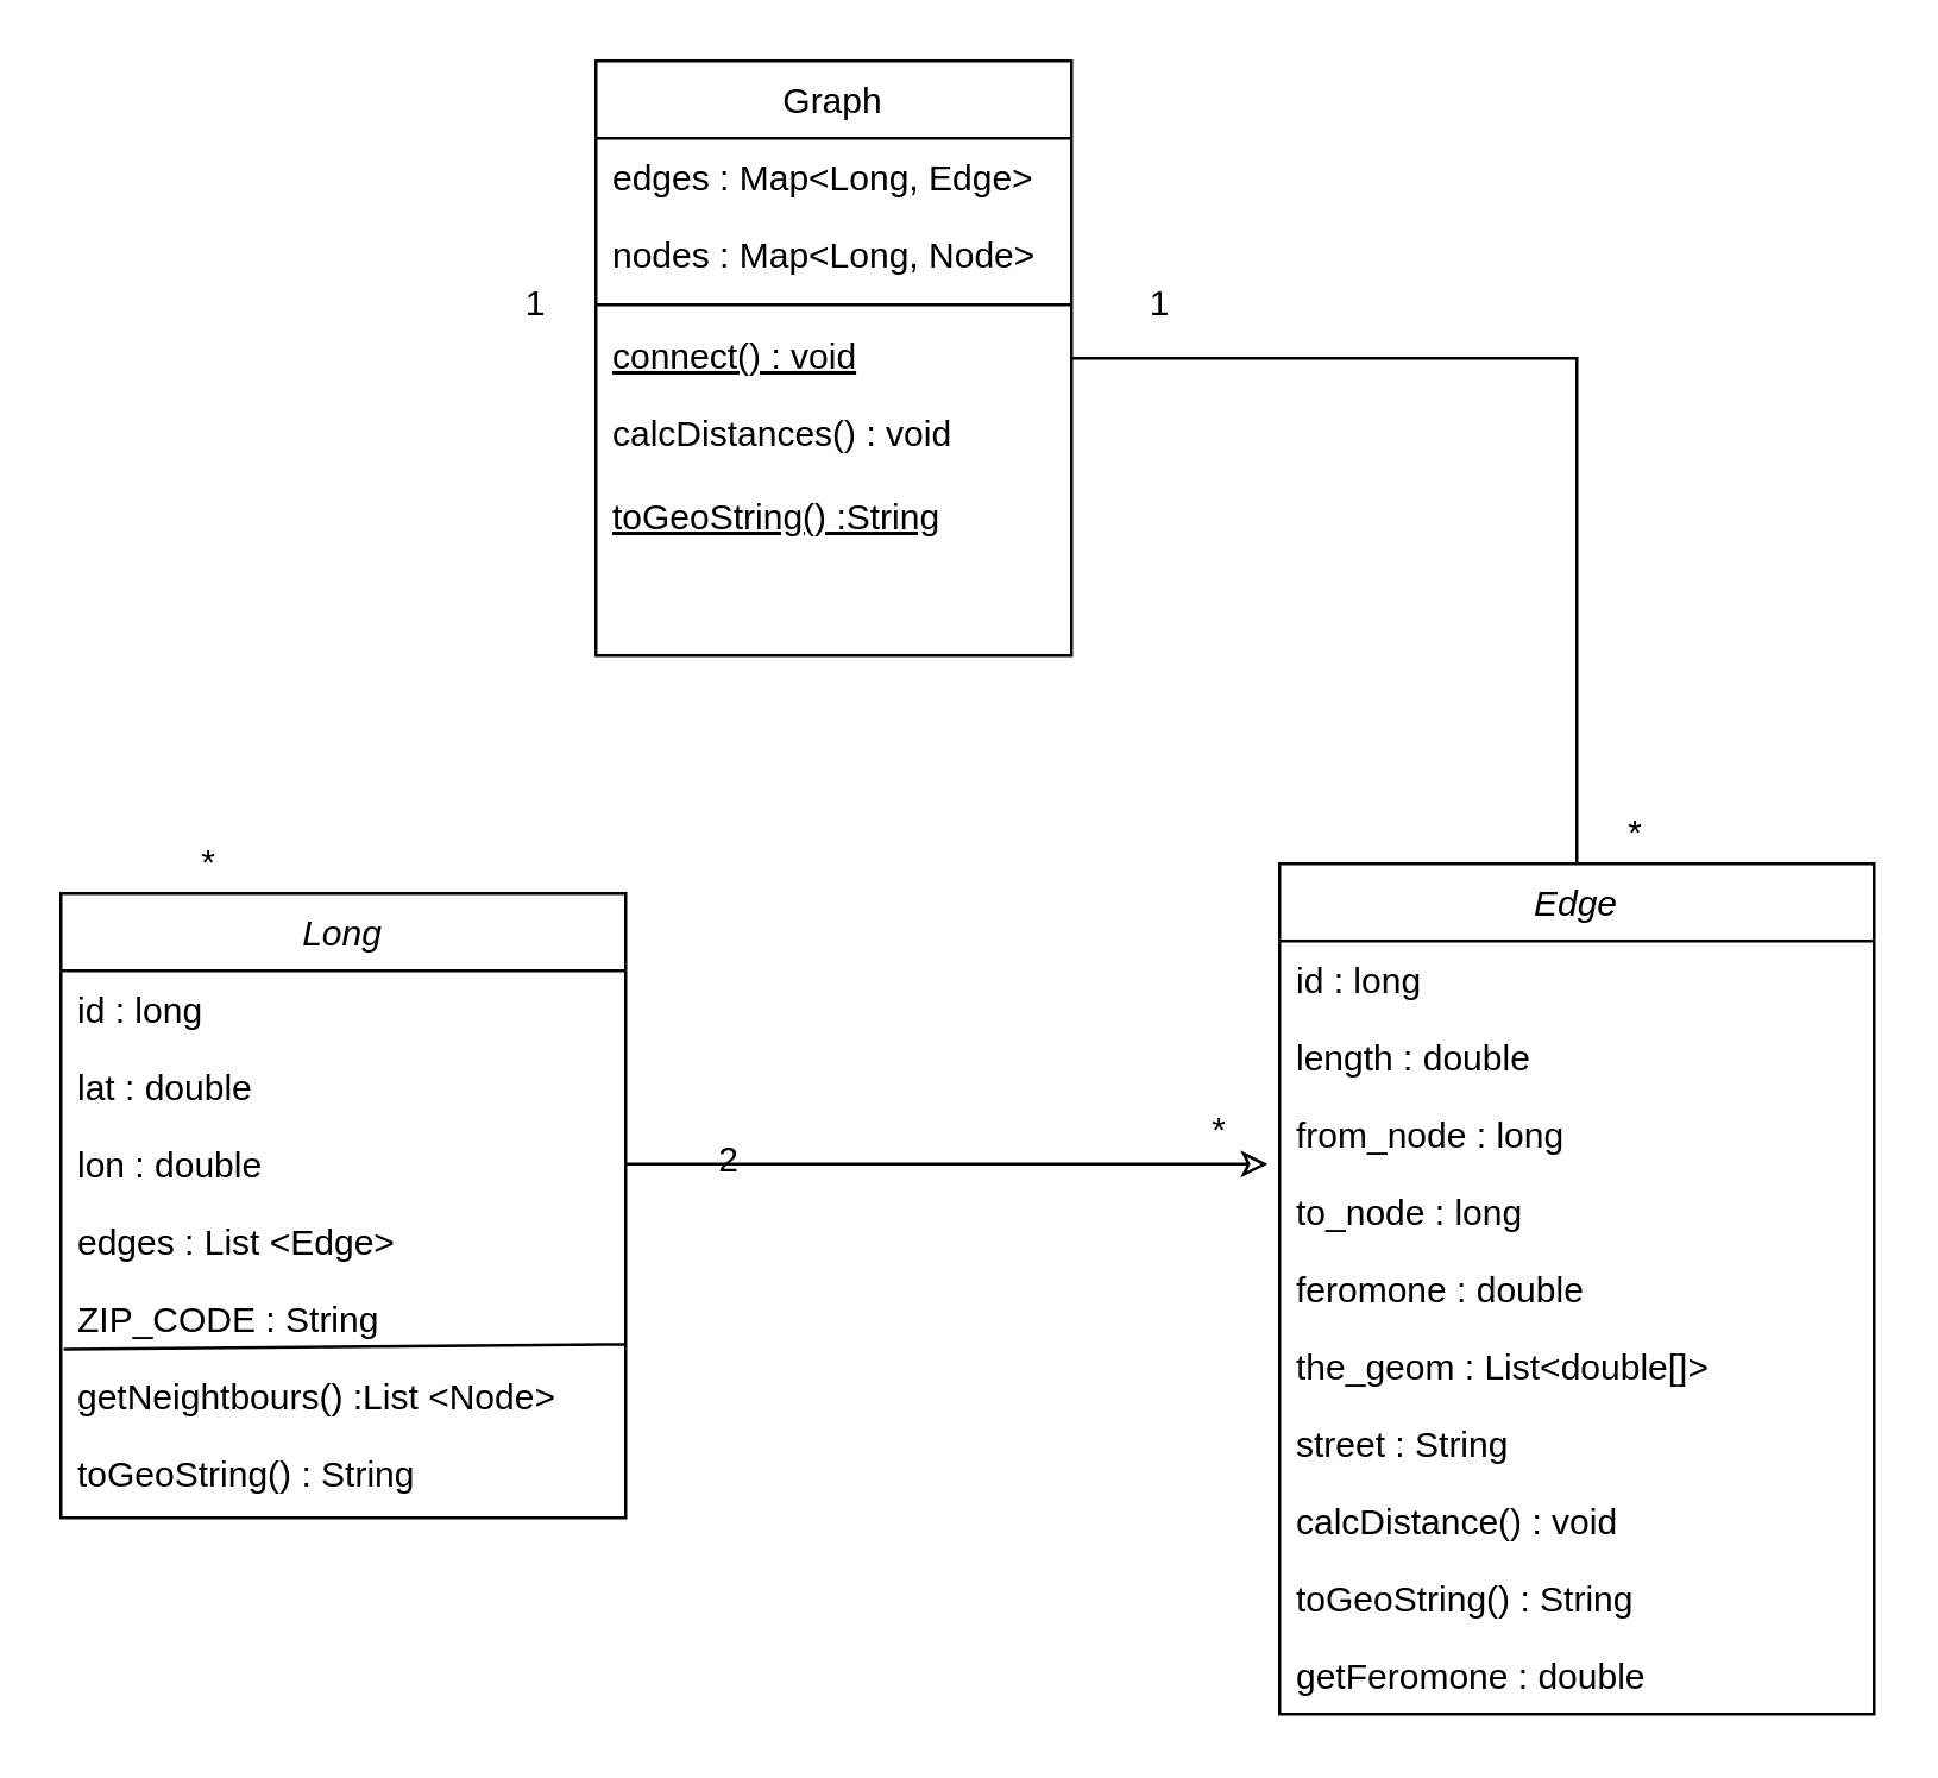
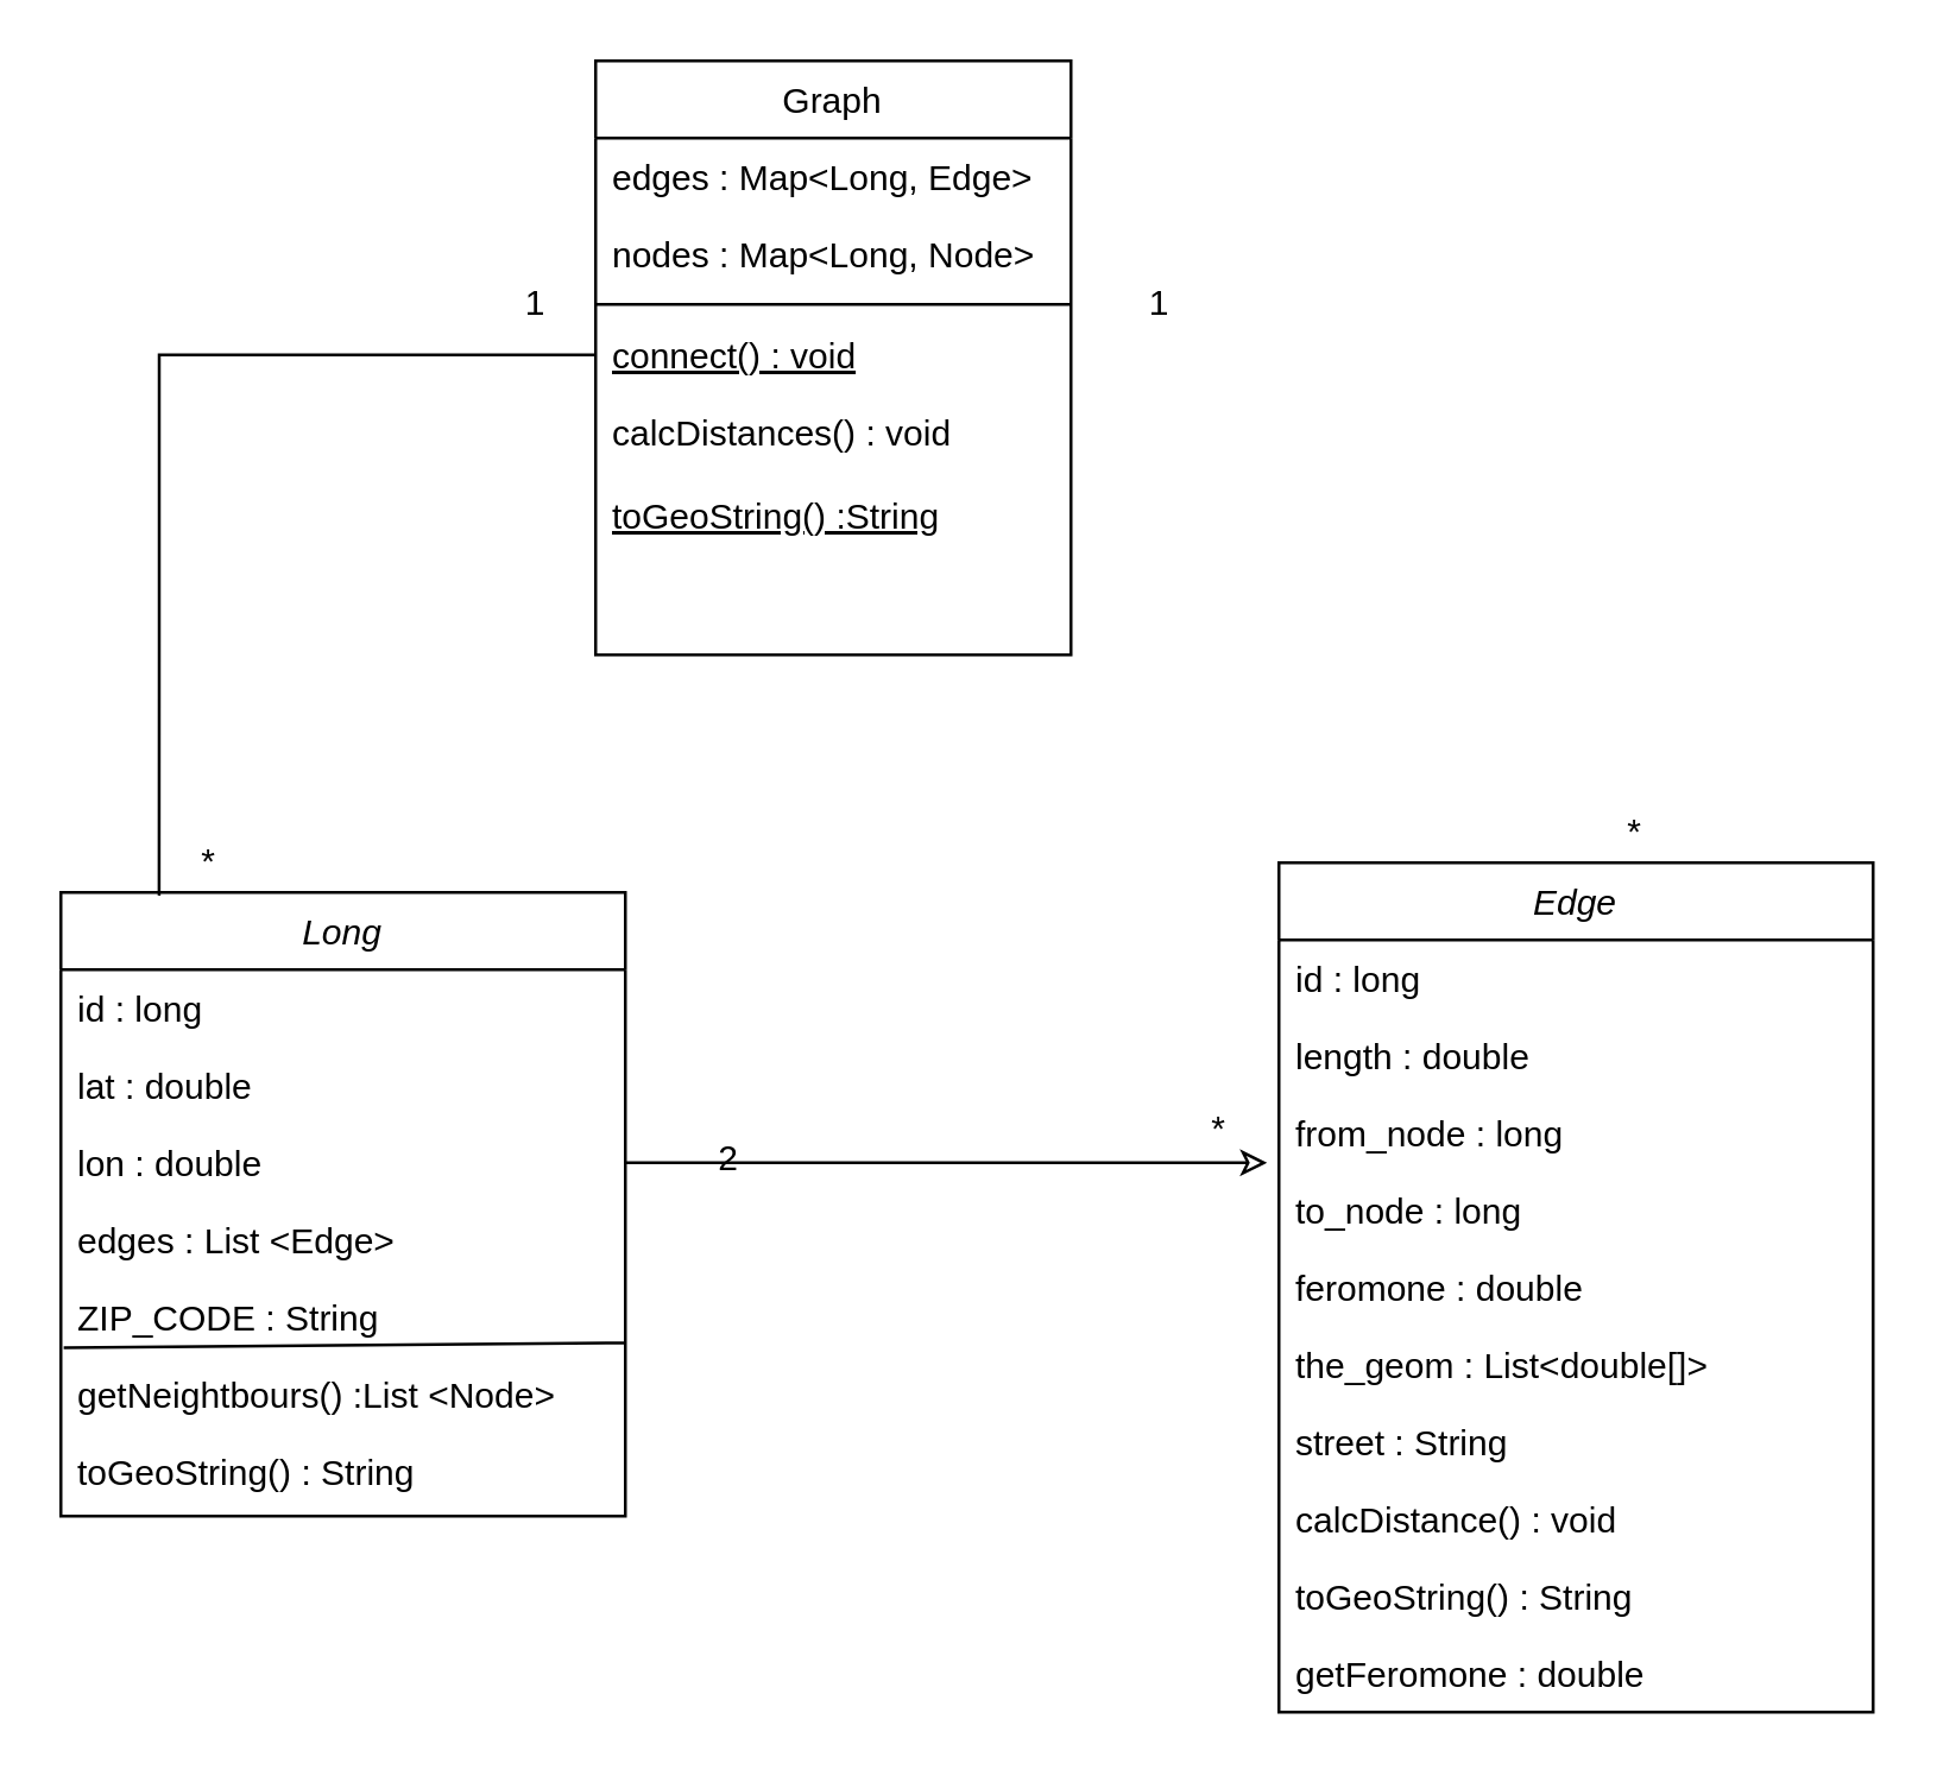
  <mxCell id="0" />
  <mxCell id="1" parent="0" />
  <mxCell id="2" value="Long" style="swimlane;fontStyle=2;align=center;verticalAlign=top;childLayout=stackLayout;horizontal=1;startSize=26;horizontalStack=0;resizeParent=1;resizeLast=0;collapsible=1;marginBottom=0;rounded=0;shadow=0;strokeWidth=1;" parent="1" vertex="1"><mxGeometry x="20" y="300" width="190" height="210" as="geometry"><mxRectangle x="230" y="140" width="160" height="26" as="alternateBounds" /></mxGeometry></mxCell>
  <mxCell id="3" value="id : long" style="text;align=left;verticalAlign=top;spacingLeft=4;spacingRight=4;overflow=hidden;rotatable=0;points=[[0,0.5],[1,0.5]];portConstraint=eastwest;" parent="2" vertex="1"><mxGeometry y="26" width="190" height="26" as="geometry" /></mxCell>
  <mxCell id="4" value="lat : double" style="text;align=left;verticalAlign=top;spacingLeft=4;spacingRight=4;overflow=hidden;rotatable=0;points=[[0,0.5],[1,0.5]];portConstraint=eastwest;rounded=0;shadow=0;html=0;" parent="2" vertex="1"><mxGeometry y="52" width="190" height="26" as="geometry" /></mxCell>
  <mxCell id="5" value="lon : double" style="text;align=left;verticalAlign=top;spacingLeft=4;spacingRight=4;overflow=hidden;rotatable=0;points=[[0,0.5],[1,0.5]];portConstraint=eastwest;rounded=0;shadow=0;html=0;" parent="2" vertex="1"><mxGeometry y="78" width="190" height="26" as="geometry" /></mxCell>
  <mxCell id="6" value="edges : List &lt;Edge&gt;" style="text;align=left;verticalAlign=top;spacingLeft=4;spacingRight=4;overflow=hidden;rotatable=0;points=[[0,0.5],[1,0.5]];portConstraint=eastwest;rounded=0;shadow=0;html=0;" vertex="1" parent="2"><mxGeometry y="104" width="190" height="26" as="geometry" /></mxCell>
  <mxCell id="7" value="ZIP_CODE : String" style="text;align=left;verticalAlign=top;spacingLeft=4;spacingRight=4;overflow=hidden;rotatable=0;points=[[0,0.5],[1,0.5]];portConstraint=eastwest;rounded=0;shadow=0;html=0;" vertex="1" parent="2"><mxGeometry y="130" width="190" height="26" as="geometry" /></mxCell>
  <mxCell id="8" value="getNeightbours() :List &lt;Node&gt;" style="text;align=left;verticalAlign=top;spacingLeft=4;spacingRight=4;overflow=hidden;rotatable=0;points=[[0,0.5],[1,0.5]];portConstraint=eastwest;rounded=0;shadow=0;html=0;" vertex="1" parent="2"><mxGeometry y="156" width="190" height="26" as="geometry" /></mxCell>
  <mxCell id="9" value="toGeoString() : String" style="text;align=left;verticalAlign=top;spacingLeft=4;spacingRight=4;overflow=hidden;rotatable=0;points=[[0,0.5],[1,0.5]];portConstraint=eastwest;rounded=0;shadow=0;html=0;" vertex="1" parent="2"><mxGeometry y="182" width="190" height="26" as="geometry" /></mxCell>
  <mxCell id="10" value="" style="endArrow=none;html=1;entryX=0.005;entryY=0.897;entryDx=0;entryDy=0;entryPerimeter=0;exitX=1;exitY=-0.167;exitDx=0;exitDy=0;exitPerimeter=0;" edge="1" parent="2" source="8" target="7"><mxGeometry width="50" height="50" relative="1" as="geometry"><mxPoint x="30" y="240" as="sourcePoint" /><mxPoint x="80" y="190" as="targetPoint" /></mxGeometry></mxCell>
- <mxCell id="11" style="edgeStyle=orthogonalEdgeStyle;rounded=0;orthogonalLoop=1;jettySize=auto;html=1;endArrow=none;endFill=0;" edge="1" parent="1" source="12" target="19"><mxGeometry relative="1" as="geometry" /></mxCell>
  <mxCell id="12" value="Graph" style="swimlane;fontStyle=0;align=center;verticalAlign=top;childLayout=stackLayout;horizontal=1;startSize=26;horizontalStack=0;resizeParent=1;resizeLast=0;collapsible=1;marginBottom=0;rounded=0;shadow=0;strokeWidth=1;" parent="1" vertex="1"><mxGeometry x="200" y="20" width="160" height="200" as="geometry"><mxRectangle x="130" y="380" width="160" height="26" as="alternateBounds" /></mxGeometry></mxCell>
  <mxCell id="13" value="edges : Map&lt;Long, Edge&gt;" style="text;align=left;verticalAlign=top;spacingLeft=4;spacingRight=4;overflow=hidden;rotatable=0;points=[[0,0.5],[1,0.5]];portConstraint=eastwest;" parent="12" vertex="1"><mxGeometry y="26" width="160" height="26" as="geometry" /></mxCell>
  <mxCell id="14" value="nodes : Map&lt;Long, Node&gt;" style="text;align=left;verticalAlign=top;spacingLeft=4;spacingRight=4;overflow=hidden;rotatable=0;points=[[0,0.5],[1,0.5]];portConstraint=eastwest;rounded=0;shadow=0;html=0;" parent="12" vertex="1"><mxGeometry y="52" width="160" height="26" as="geometry" /></mxCell>
  <mxCell id="15" value="" style="line;html=1;strokeWidth=1;align=left;verticalAlign=middle;spacingTop=-1;spacingLeft=3;spacingRight=3;rotatable=0;labelPosition=right;points=[];portConstraint=eastwest;" parent="12" vertex="1"><mxGeometry y="78" width="160" height="8" as="geometry" /></mxCell>
  <mxCell id="16" value="connect() : void" style="text;align=left;verticalAlign=top;spacingLeft=4;spacingRight=4;overflow=hidden;rotatable=0;points=[[0,0.5],[1,0.5]];portConstraint=eastwest;fontStyle=4" parent="12" vertex="1"><mxGeometry y="86" width="160" height="26" as="geometry" /></mxCell>
  <mxCell id="17" value="calcDistances() : void" style="text;align=left;verticalAlign=top;spacingLeft=4;spacingRight=4;overflow=hidden;rotatable=0;points=[[0,0.5],[1,0.5]];portConstraint=eastwest;" parent="12" vertex="1"><mxGeometry y="112" width="160" height="28" as="geometry" /></mxCell>
  <mxCell id="18" value="toGeoString() :String" style="text;align=left;verticalAlign=top;spacingLeft=4;spacingRight=4;overflow=hidden;rotatable=0;points=[[0,0.5],[1,0.5]];portConstraint=eastwest;fontStyle=4" vertex="1" parent="12"><mxGeometry y="140" width="160" height="26" as="geometry" /></mxCell>
  <mxCell id="19" value="Edge" style="swimlane;fontStyle=2;align=center;verticalAlign=top;childLayout=stackLayout;horizontal=1;startSize=26;horizontalStack=0;resizeParent=1;resizeLast=0;collapsible=1;marginBottom=0;rounded=0;shadow=0;strokeWidth=1;" vertex="1" parent="1"><mxGeometry x="430" y="290" width="200" height="286" as="geometry"><mxRectangle x="230" y="140" width="160" height="26" as="alternateBounds" /></mxGeometry></mxCell>
  <mxCell id="20" value="id : long" style="text;align=left;verticalAlign=top;spacingLeft=4;spacingRight=4;overflow=hidden;rotatable=0;points=[[0,0.5],[1,0.5]];portConstraint=eastwest;" vertex="1" parent="19"><mxGeometry y="26" width="200" height="26" as="geometry" /></mxCell>
  <mxCell id="21" value="length : double" style="text;align=left;verticalAlign=top;spacingLeft=4;spacingRight=4;overflow=hidden;rotatable=0;points=[[0,0.5],[1,0.5]];portConstraint=eastwest;rounded=0;shadow=0;html=0;" vertex="1" parent="19"><mxGeometry y="52" width="200" height="26" as="geometry" /></mxCell>
  <mxCell id="22" value="from_node : long" style="text;align=left;verticalAlign=top;spacingLeft=4;spacingRight=4;overflow=hidden;rotatable=0;points=[[0,0.5],[1,0.5]];portConstraint=eastwest;" vertex="1" parent="19"><mxGeometry y="78" width="200" height="26" as="geometry" /></mxCell>
  <mxCell id="23" value="to_node : long" style="text;align=left;verticalAlign=top;spacingLeft=4;spacingRight=4;overflow=hidden;rotatable=0;points=[[0,0.5],[1,0.5]];portConstraint=eastwest;" vertex="1" parent="19"><mxGeometry y="104" width="200" height="26" as="geometry" /></mxCell>
  <mxCell id="24" value="feromone : double" style="text;align=left;verticalAlign=top;spacingLeft=4;spacingRight=4;overflow=hidden;rotatable=0;points=[[0,0.5],[1,0.5]];portConstraint=eastwest;rounded=0;shadow=0;html=0;" vertex="1" parent="19"><mxGeometry y="130" width="200" height="26" as="geometry" /></mxCell>
  <mxCell id="25" value="the_geom : List&lt;double[]&gt;" style="text;align=left;verticalAlign=top;spacingLeft=4;spacingRight=4;overflow=hidden;rotatable=0;points=[[0,0.5],[1,0.5]];portConstraint=eastwest;rounded=0;shadow=0;html=0;" vertex="1" parent="19"><mxGeometry y="156" width="200" height="26" as="geometry" /></mxCell>
  <mxCell id="26" value="street : String" style="text;align=left;verticalAlign=top;spacingLeft=4;spacingRight=4;overflow=hidden;rotatable=0;points=[[0,0.5],[1,0.5]];portConstraint=eastwest;rounded=0;shadow=0;html=0;" vertex="1" parent="19"><mxGeometry y="182" width="200" height="26" as="geometry" /></mxCell>
  <mxCell id="27" value="calcDistance() : void" style="text;align=left;verticalAlign=top;spacingLeft=4;spacingRight=4;overflow=hidden;rotatable=0;points=[[0,0.5],[1,0.5]];portConstraint=eastwest;rounded=0;shadow=0;html=0;" vertex="1" parent="19"><mxGeometry y="208" width="200" height="26" as="geometry" /></mxCell>
  <mxCell id="28" value="toGeoString() : String" style="text;align=left;verticalAlign=top;spacingLeft=4;spacingRight=4;overflow=hidden;rotatable=0;points=[[0,0.5],[1,0.5]];portConstraint=eastwest;rounded=0;shadow=0;html=0;" vertex="1" parent="19"><mxGeometry y="234" width="200" height="26" as="geometry" /></mxCell>
  <mxCell id="29" value="getFeromone : double" style="text;align=left;verticalAlign=top;spacingLeft=4;spacingRight=4;overflow=hidden;rotatable=0;points=[[0,0.5],[1,0.5]];portConstraint=eastwest;rounded=0;shadow=0;html=0;" vertex="1" parent="19"><mxGeometry y="260" width="200" height="26" as="geometry" /></mxCell>
+ <mxCell id="30" style="edgeStyle=orthogonalEdgeStyle;rounded=0;orthogonalLoop=1;jettySize=auto;html=1;entryX=0.174;entryY=0.005;entryDx=0;entryDy=0;entryPerimeter=0;endArrow=none;endFill=0;" edge="1" parent="1" source="16" target="2"><mxGeometry relative="1" as="geometry" /></mxCell>
  <mxCell id="31" style="edgeStyle=orthogonalEdgeStyle;rounded=0;orthogonalLoop=1;jettySize=auto;html=1;entryX=-0.02;entryY=-0.115;entryDx=0;entryDy=0;entryPerimeter=0;endArrow=classic;endFill=0;" edge="1" parent="1" source="5" target="23"><mxGeometry relative="1" as="geometry" /></mxCell>
  <mxCell id="32" value="1" style="text;html=1;strokeColor=none;fillColor=none;align=center;verticalAlign=middle;whiteSpace=wrap;rounded=0;" vertex="1" parent="1"><mxGeometry x="370" y="92" width="40" height="20" as="geometry" /></mxCell>
  <mxCell id="33" value="1" style="text;html=1;strokeColor=none;fillColor=none;align=center;verticalAlign=middle;whiteSpace=wrap;rounded=0;" vertex="1" parent="1"><mxGeometry x="160" y="92" width="40" height="20" as="geometry" /></mxCell>
  <mxCell id="34" value="*" style="text;html=1;strokeColor=none;fillColor=none;align=center;verticalAlign=middle;whiteSpace=wrap;rounded=0;" vertex="1" parent="1"><mxGeometry x="530" y="270" width="40" height="20" as="geometry" /></mxCell>
  <mxCell id="35" value="*" style="text;html=1;strokeColor=none;fillColor=none;align=center;verticalAlign=middle;whiteSpace=wrap;rounded=0;" vertex="1" parent="1"><mxGeometry x="50" y="280" width="40" height="20" as="geometry" /></mxCell>
  <mxCell id="36" value="*" style="text;html=1;strokeColor=none;fillColor=none;align=center;verticalAlign=middle;whiteSpace=wrap;rounded=0;" vertex="1" parent="1"><mxGeometry x="390" y="370" width="40" height="20" as="geometry" /></mxCell>
  <mxCell id="37" value="2" style="text;html=1;strokeColor=none;fillColor=none;align=center;verticalAlign=middle;whiteSpace=wrap;rounded=0;" vertex="1" parent="1"><mxGeometry x="225" y="380" width="40" height="20" as="geometry" /></mxCell>
